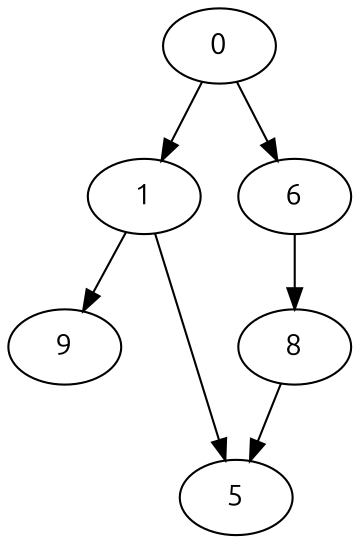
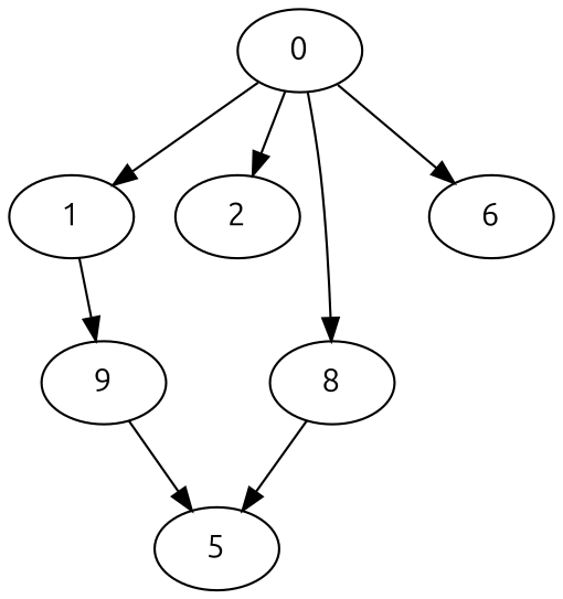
  digraph {
    fontname=Ubuntu
    node [fontname=Ubuntu]
    edge [fontname=Ubuntu]
    0
    1
+   2
    n4 [label=8]
    6
    n6 [label=9]
    5
    0 -> 1
-   6 -> n4
+   0 -> 2
+   0 -> n4
    0 -> 6
    1 -> n6
-   1 -> 5
+   n6 -> 5
    n4 -> 5
  }
